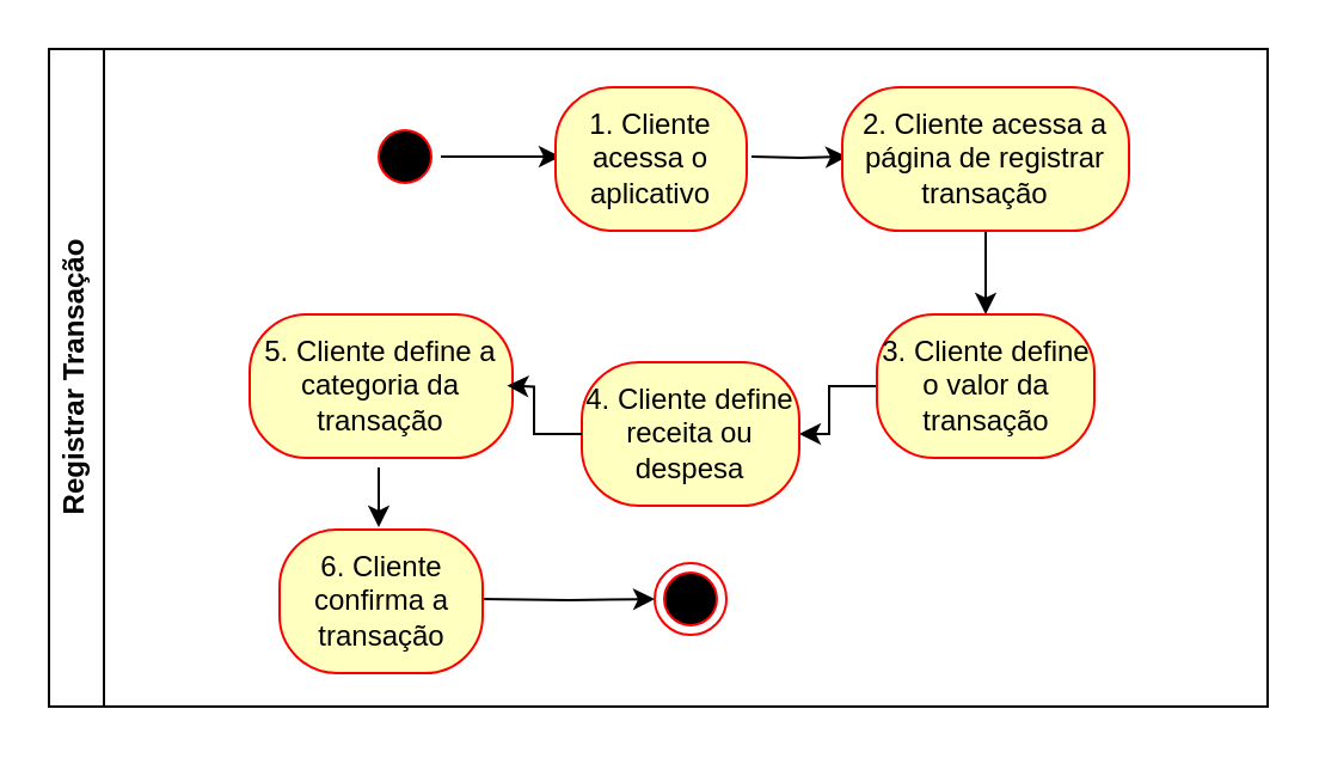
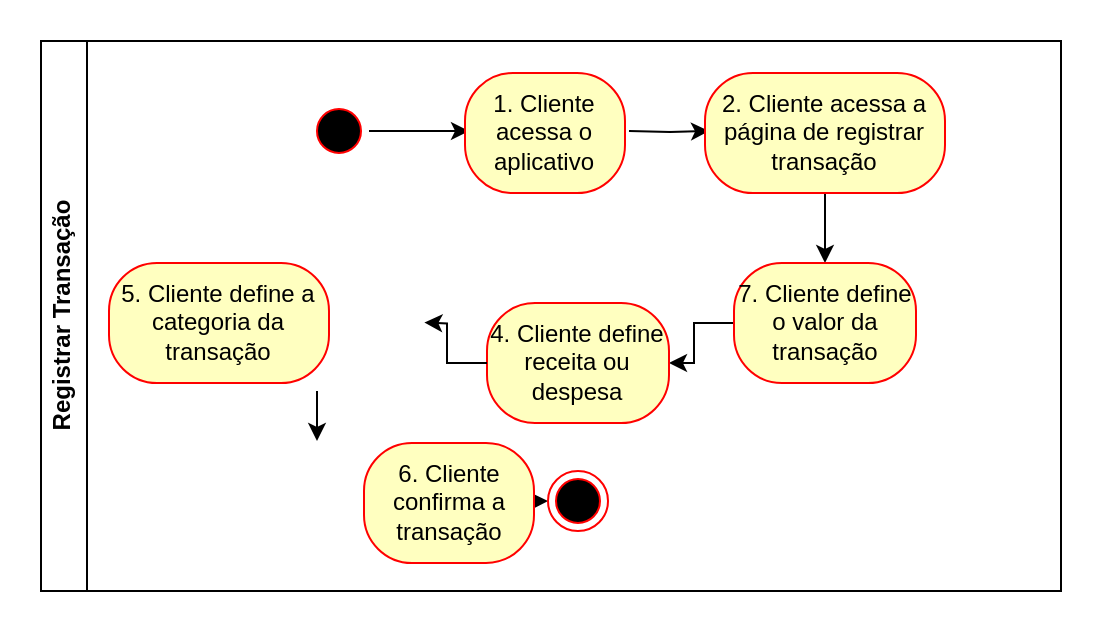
  <mxCell id="0" />
  <mxCell id="1" parent="0" />
  <mxCell id="2" value="Registrar Transação" style="swimlane;horizontal=0;whiteSpace=wrap;html=1;" vertex="1" parent="1"><mxGeometry x="20" y="20" width="510" height="275" as="geometry" /></mxCell>
  <mxCell id="3" style="edgeStyle=orthogonalEdgeStyle;rounded=0;orthogonalLoop=1;jettySize=auto;html=1;entryX=0;entryY=0.5;entryDx=0;entryDy=0;" edge="1" parent="2" source="4"><mxGeometry relative="1" as="geometry"><mxPoint x="214.0" y="45" as="targetPoint" /></mxGeometry></mxCell>
  <mxCell id="4" value="" style="ellipse;html=1;shape=startState;fillColor=#000000;strokeColor=#ff0000;" vertex="1" parent="2"><mxGeometry x="134" y="30" width="30" height="30" as="geometry" /></mxCell>
  <mxCell id="5" value="" style="edgeStyle=orthogonalEdgeStyle;rounded=0;orthogonalLoop=1;jettySize=auto;html=1;" edge="1" parent="2"><mxGeometry relative="1" as="geometry"><mxPoint x="294.0" y="45" as="sourcePoint" /><mxPoint x="334.0" y="45" as="targetPoint" /></mxGeometry></mxCell>
  <mxCell id="6" value="1. Cliente acessa o aplicativo" style="rounded=1;whiteSpace=wrap;html=1;arcSize=40;fontColor=#000000;fillColor=#ffffc0;strokeColor=#ff0000;" vertex="1" parent="2"><mxGeometry x="212" y="16" width="80" height="60" as="geometry" /></mxCell>
  <mxCell id="7" value="" style="edgeStyle=orthogonalEdgeStyle;rounded=0;orthogonalLoop=1;jettySize=auto;html=1;" edge="1" parent="2" source="8" target="10"><mxGeometry relative="1" as="geometry" /></mxCell>
  <mxCell id="8" value="2. Cliente acessa a página de registrar transação" style="whiteSpace=wrap;html=1;fillColor=#ffffc0;strokeColor=#ff0000;fontColor=#000000;rounded=1;arcSize=40;" vertex="1" parent="2"><mxGeometry x="332" y="16" width="120" height="60" as="geometry" /></mxCell>
  <mxCell id="9" style="edgeStyle=orthogonalEdgeStyle;rounded=0;orthogonalLoop=1;jettySize=auto;html=1;entryX=1;entryY=0.5;entryDx=0;entryDy=0;" edge="1" parent="2" source="10" target="11"><mxGeometry relative="1" as="geometry" /></mxCell>
- <mxCell id="10" value="3. Cliente define o valor da transação" style="whiteSpace=wrap;html=1;fillColor=#ffffc0;strokeColor=#ff0000;fontColor=#000000;rounded=1;arcSize=40;" vertex="1" parent="2"><mxGeometry x="346.5" y="111" width="91" height="60" as="geometry" /></mxCell>
+ <mxCell id="10" value="7. Cliente define o valor da transação" style="whiteSpace=wrap;html=1;fillColor=#ffffc0;strokeColor=#ff0000;fontColor=#000000;rounded=1;arcSize=40;" vertex="1" parent="2"><mxGeometry x="346.5" y="111" width="91" height="60" as="geometry" /></mxCell>
  <mxCell id="11" value="4. Cliente define receita ou despesa" style="whiteSpace=wrap;html=1;fillColor=#ffffc0;strokeColor=#ff0000;fontColor=#000000;rounded=1;arcSize=40;" vertex="1" parent="2"><mxGeometry x="223" y="131" width="91" height="60" as="geometry" /></mxCell>
  <mxCell id="12" value="" style="edgeStyle=orthogonalEdgeStyle;rounded=0;orthogonalLoop=1;jettySize=auto;html=1;" edge="1" parent="2"><mxGeometry relative="1" as="geometry"><mxPoint x="138.0" y="175.0" as="sourcePoint" /><mxPoint x="138.0" y="200.0" as="targetPoint" /></mxGeometry></mxCell>
- <mxCell id="13" value="5. Cliente define a categoria da transação" style="whiteSpace=wrap;html=1;fillColor=#ffffc0;strokeColor=#ff0000;fontColor=#000000;rounded=1;arcSize=40;" vertex="1" parent="2"><mxGeometry x="84" y="111" width="110" height="60" as="geometry" /></mxCell>
+ <mxCell id="13" value="5. Cliente define a categoria da transação" style="whiteSpace=wrap;html=1;fillColor=#ffffc0;strokeColor=#ff0000;fontColor=#000000;rounded=1;arcSize=40;" vertex="1" parent="2"><mxGeometry x="34" y="111" width="110" height="60" as="geometry" /></mxCell>
  <mxCell id="14" value="" style="edgeStyle=orthogonalEdgeStyle;rounded=0;orthogonalLoop=1;jettySize=auto;html=1;entryX=0.988;entryY=0.429;entryDx=0;entryDy=0;entryPerimeter=0;" edge="1" parent="2" source="11"><mxGeometry relative="1" as="geometry"><mxPoint x="191.68" y="140.74" as="targetPoint" /></mxGeometry></mxCell>
  <mxCell id="15" style="edgeStyle=orthogonalEdgeStyle;rounded=0;orthogonalLoop=1;jettySize=auto;html=1;entryX=0;entryY=0.5;entryDx=0;entryDy=0;" edge="1" parent="2" target="17"><mxGeometry relative="1" as="geometry"><mxPoint x="180.5" y="230.0" as="sourcePoint" /></mxGeometry></mxCell>
- <mxCell id="16" value="6. Cliente confirma a transação" style="whiteSpace=wrap;html=1;fillColor=#ffffc0;strokeColor=#ff0000;fontColor=#000000;rounded=1;arcSize=40;" vertex="1" parent="2"><mxGeometry x="96.5" y="201" width="85" height="60" as="geometry" /></mxCell>
+ <mxCell id="16" value="6. Cliente confirma a transação" style="whiteSpace=wrap;html=1;fillColor=#ffffc0;strokeColor=#ff0000;fontColor=#000000;rounded=1;arcSize=40;" vertex="1" parent="2"><mxGeometry x="161.5" y="201" width="85" height="60" as="geometry" /></mxCell>
  <mxCell id="17" value="" style="ellipse;html=1;shape=endState;fillColor=#000000;strokeColor=#ff0000;" vertex="1" parent="2"><mxGeometry x="253.5" y="215" width="30" height="30" as="geometry" /></mxCell>
